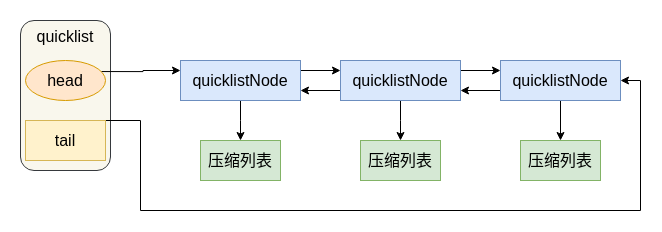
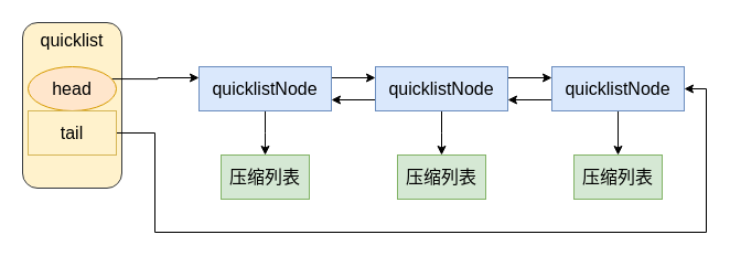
  <mxCell id="0" />
  <mxCell id="1" parent="0" />
  <mxCell id="2" style="edgeStyle=orthogonalEdgeStyle;rounded=0;orthogonalLoop=1;jettySize=auto;html=1;exitX=1;exitY=0.25;exitDx=0;exitDy=0;entryX=0;entryY=0.25;entryDx=0;entryDy=0;fontSize=16;" edge="1" parent="1" source="4" target="8"><mxGeometry relative="1" as="geometry"><mxPoint x="340" y="80" as="targetPoint" /></mxGeometry></mxCell>
  <mxCell id="3" style="edgeStyle=orthogonalEdgeStyle;rounded=0;orthogonalLoop=1;jettySize=auto;html=1;fontSize=16;" edge="1" parent="1" source="4"><mxGeometry relative="1" as="geometry"><mxPoint x="240" y="140" as="targetPoint" /></mxGeometry></mxCell>
  <mxCell id="4" value="quicklistNode" style="rounded=0;whiteSpace=wrap;html=1;fontSize=16;fillColor=#dae8fc;strokeColor=#6c8ebf;" vertex="1" parent="1"><mxGeometry x="180" y="60" width="120" height="40" as="geometry" /></mxCell>
  <mxCell id="5" style="edgeStyle=orthogonalEdgeStyle;rounded=0;orthogonalLoop=1;jettySize=auto;html=1;entryX=0.5;entryY=0;entryDx=0;entryDy=0;fontSize=16;" edge="1" parent="1" source="8"><mxGeometry relative="1" as="geometry"><mxPoint x="400" y="140" as="targetPoint" /></mxGeometry></mxCell>
  <mxCell id="6" style="edgeStyle=orthogonalEdgeStyle;rounded=0;orthogonalLoop=1;jettySize=auto;html=1;entryX=1;entryY=0.75;entryDx=0;entryDy=0;exitX=0;exitY=0.75;exitDx=0;exitDy=0;fontSize=16;" edge="1" parent="1" source="8" target="4"><mxGeometry relative="1" as="geometry" /></mxCell>
  <mxCell id="7" style="edgeStyle=orthogonalEdgeStyle;rounded=0;orthogonalLoop=1;jettySize=auto;html=1;entryX=0;entryY=0.25;entryDx=0;entryDy=0;exitX=1;exitY=0.25;exitDx=0;exitDy=0;fontSize=16;" edge="1" parent="1" source="8" target="11"><mxGeometry relative="1" as="geometry" /></mxCell>
  <mxCell id="8" value="quicklistNode" style="rounded=0;whiteSpace=wrap;html=1;fontSize=16;fillColor=#dae8fc;strokeColor=#6c8ebf;" vertex="1" parent="1"><mxGeometry x="340" y="60" width="120" height="40" as="geometry" /></mxCell>
  <mxCell id="9" style="edgeStyle=orthogonalEdgeStyle;rounded=0;orthogonalLoop=1;jettySize=auto;html=1;fontSize=16;" edge="1" parent="1" source="11" target="14"><mxGeometry relative="1" as="geometry" /></mxCell>
  <mxCell id="10" style="edgeStyle=orthogonalEdgeStyle;rounded=0;orthogonalLoop=1;jettySize=auto;html=1;entryX=1;entryY=0.75;entryDx=0;entryDy=0;exitX=0;exitY=0.75;exitDx=0;exitDy=0;fontSize=16;" edge="1" parent="1" source="11" target="8"><mxGeometry relative="1" as="geometry" /></mxCell>
  <mxCell id="11" value="quicklistNode" style="rounded=0;whiteSpace=wrap;html=1;fontSize=16;fillColor=#dae8fc;strokeColor=#6c8ebf;" vertex="1" parent="1"><mxGeometry x="500" y="60" width="120" height="40" as="geometry" /></mxCell>
  <mxCell id="12" value="压缩列表" style="rounded=0;whiteSpace=wrap;html=1;fontSize=16;fillColor=#d5e8d4;strokeColor=#82b366;" vertex="1" parent="1"><mxGeometry x="200" y="140" width="80" height="40" as="geometry" /></mxCell>
  <mxCell id="13" value="压缩列表" style="rounded=0;whiteSpace=wrap;html=1;fontSize=16;fillColor=#d5e8d4;strokeColor=#82b366;" vertex="1" parent="1"><mxGeometry x="360" y="140" width="80" height="40" as="geometry" /></mxCell>
  <mxCell id="14" value="压缩列表" style="rounded=0;whiteSpace=wrap;html=1;fontSize=16;fillColor=#d5e8d4;strokeColor=#82b366;" vertex="1" parent="1"><mxGeometry x="520" y="140" width="80" height="40" as="geometry" /></mxCell>
- <mxCell id="15" value="&lt;span style=&quot;font-size: 16px;&quot;&gt;quicklist&lt;/span&gt;" style="rounded=1;whiteSpace=wrap;html=1;verticalAlign=top;fontSize=16;fillColor=#f9f7ed;strokeColor=#36393d;" vertex="1" parent="1"><mxGeometry x="20" y="20" width="90" height="150" as="geometry" /></mxCell>
+ <mxCell id="15" value="&lt;span style=&quot;font-size: 16px;&quot;&gt;quicklist&lt;/span&gt;" style="rounded=1;whiteSpace=wrap;html=1;verticalAlign=top;fontSize=16;fillColor=#fff2cc;strokeColor=#36393d;" vertex="1" parent="1"><mxGeometry x="20" y="20" width="90" height="150" as="geometry" /></mxCell>
  <mxCell id="16" style="edgeStyle=orthogonalEdgeStyle;rounded=0;orthogonalLoop=1;jettySize=auto;html=1;entryX=0;entryY=0.25;entryDx=0;entryDy=0;exitX=1;exitY=0.25;exitDx=0;exitDy=0;fontSize=16;" edge="1" parent="1" source="17" target="4"><mxGeometry relative="1" as="geometry" /></mxCell>
  <mxCell id="17" value="head" style="ellipse;whiteSpace=wrap;html=1;fontSize=16;fillColor=#ffe6cc;strokeColor=#d79b00;" vertex="1" parent="1"><mxGeometry x="25" y="60" width="80" height="40" as="geometry" /></mxCell>
  <mxCell id="18" style="edgeStyle=orthogonalEdgeStyle;rounded=0;orthogonalLoop=1;jettySize=auto;html=1;entryX=1;entryY=0.5;entryDx=0;entryDy=0;exitX=1;exitY=0.5;exitDx=0;exitDy=0;fontSize=16;" edge="1" parent="1" source="19" target="11"><mxGeometry relative="1" as="geometry"><Array as="points"><mxPoint x="140" y="120" /><mxPoint x="140" y="210" /><mxPoint x="640" y="210" /><mxPoint x="640" y="80" /></Array></mxGeometry></mxCell>
- <mxCell id="19" value="tail" style="rounded=0;whiteSpace=wrap;html=1;fontSize=16;fillColor=#fff2cc;strokeColor=#d6b656;" vertex="1" parent="1"><mxGeometry x="25" y="120" width="80" height="40" as="geometry" /></mxCell>
+ <mxCell id="19" value="tail" style="rounded=0;whiteSpace=wrap;html=1;fontSize=16;fillColor=#fff2cc;strokeColor=#d6b656;" vertex="1" parent="1"><mxGeometry x="25" y="100" width="80" height="40" as="geometry" /></mxCell>
